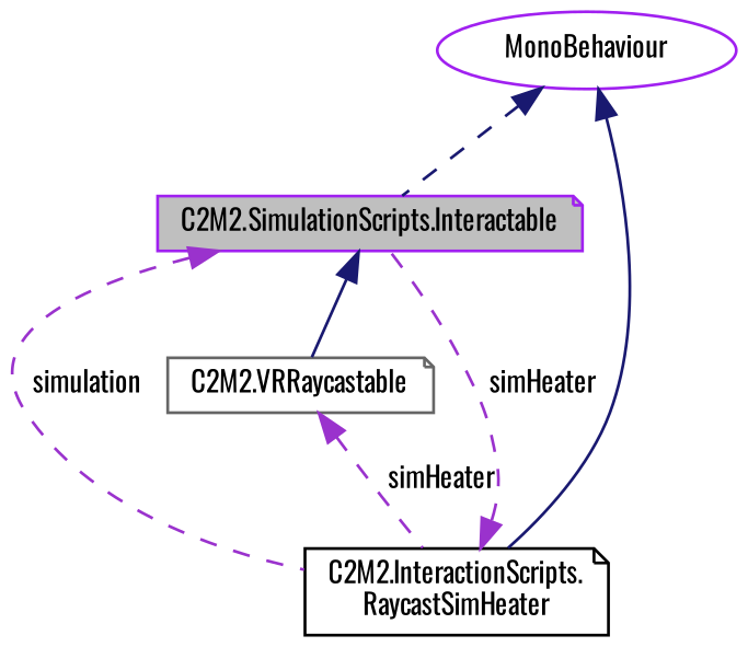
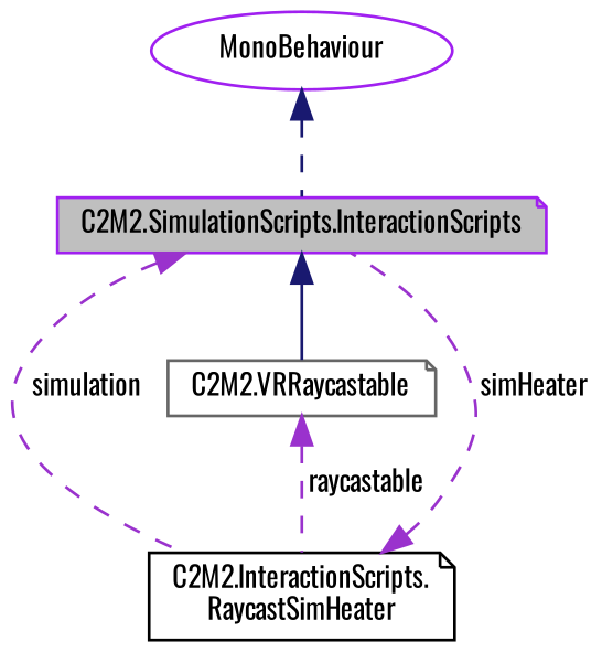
  digraph {
    fontname=Oswald
    node [color=purple fillcolor=white fontname=Oswald fontsize=10 shape=note style=filled]
    edge [color=darkorchid3 dir=back fontname=Oswald fontsize=10 labelfontname=Helvetica labelfontsize=10 style=dashed]
-   n1 [fillcolor=grey75 fontcolor=black height=0.2 label="C2M2.SimulationScripts.Interactable" width=0.4]
+   n1 [fillcolor=grey75 fontcolor=black height=0.2 label="C2M2.SimulationScripts.InteractionScripts" width=0.4]
    n2 [color=black height=0.2 label="C2M2.InteractionScripts.\lRaycastSimHeater" width=0.4]
    n3 [color=gray40 height=0.2 label="C2M2.VRRaycastable" width=0.4]
    n4 [height=0.2 label=MonoBehaviour shape=ellipse width=0.4]
    n1 -> n2 [label=" simulation"]
    n1 -> n3 [color=midnightblue style=solid]
    n2 -> n1 [label=" simHeater"]
-   n3 -> n2 [label=" simHeater"]
+   n3 -> n2 [label=" raycastable"]
    n4 -> n1 [color=midnightblue]
-   n4 -> n2 [color=midnightblue style=solid]
  }
